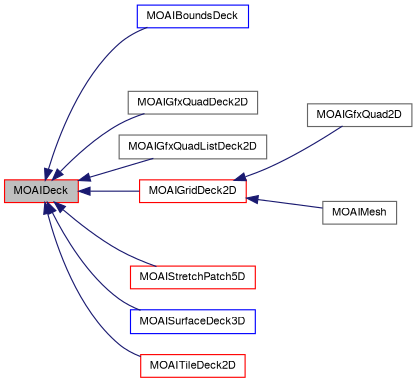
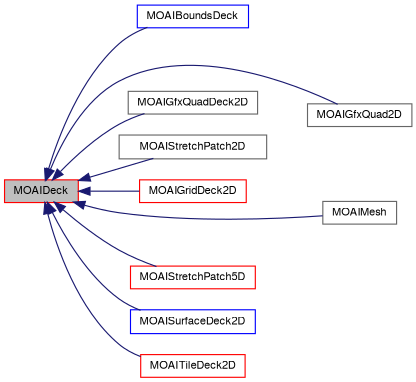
  digraph {
    rankdir=LR
    node [color=red fillcolor=white fontname=FreeSans fontsize=10 shape=record style=filled]
    edge [color=midnightblue dir=back fontname=FreeSans fontsize=10 labelfontname=FreeSans labelfontsize=10 style=solid]
    n1 [fillcolor=grey75 fontcolor=black height=0.2 label=MOAIDeck width=0.4]
    n2 [color=blue height=0.2 label=MOAIBoundsDeck width=0.4]
    n3 [color=gray40 height=0.2 label=MOAIGfxQuad2D width=0.4]
    n4 [color=gray40 height=0.2 label=MOAIGfxQuadDeck2D width=0.4]
-   n5 [color=gray40 height=0.2 label=MOAIGfxQuadListDeck2D width=0.4]
+   n5 [color=gray40 height=0.2 label=MOAIStretchPatch2D width=0.4]
    n6 [height=0.2 label=MOAIGridDeck2D width=0.4]
    n7 [color=gray40 height=0.2 label=MOAIMesh width=0.4]
    n8 [height=0.2 label=MOAIStretchPatch5D width=0.4]
-   n9 [color=blue height=0.2 label=MOAISurfaceDeck3D width=0.4]
+   n9 [color=blue height=0.2 label=MOAISurfaceDeck2D width=0.4]
    n10 [height=0.2 label=MOAITileDeck2D width=0.4]
    n1 -> n2
-   n6 -> n3
+   n1 -> n3
    n1 -> n4
    n1 -> n5
    n1 -> n6
-   n6 -> n7
+   n1 -> n7
    n1 -> n8
    n1 -> n9
    n1 -> n10
  }
